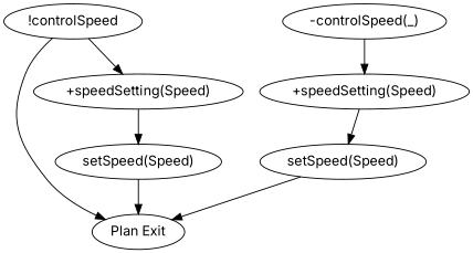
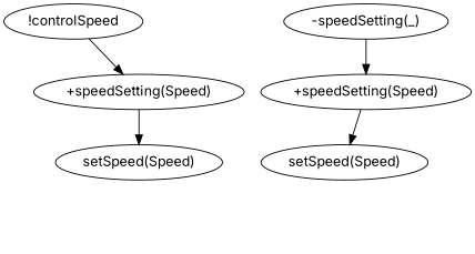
  digraph {
    fontname=Inter
    node [fontname=Inter]
    edge [fontname=Inter]
    n1 [label="!controlSpeed"]
-   n2 [label="Plan Exit"]
    n3 [label="+speedSetting(Speed)"]
-   n4 [label="-controlSpeed(_)"]
+   n4 [label="-speedSetting(_)"]
    n5 [label="+speedSetting(Speed)"]
    n6 [label="setSpeed(Speed)"]
    n7 [label="setSpeed(Speed)"]
-   n1 -> n2
    n1 -> n3
    n3 -> n6
    n4 -> n5
    n5 -> n7
-   n6 -> n2
-   n7 -> n2
  }
